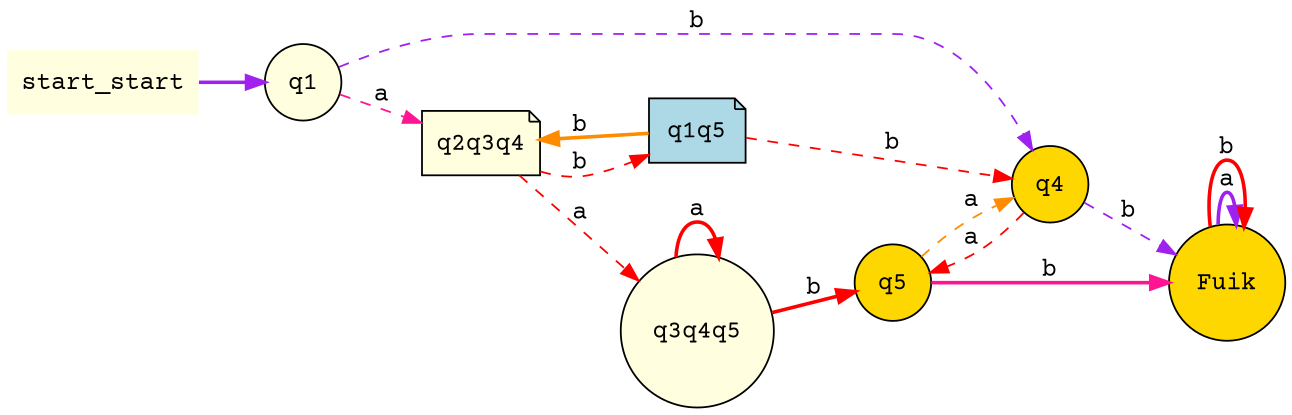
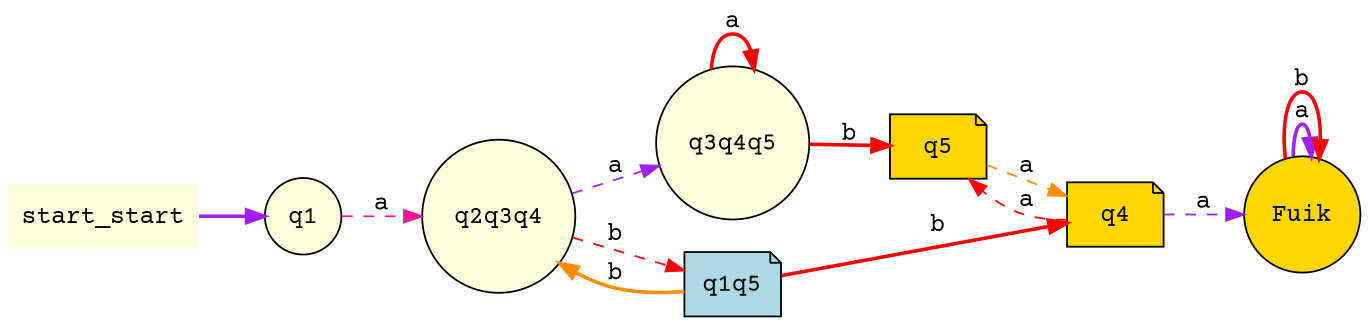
  digraph {
    fontname="Courier Prime"
    rankdir=LR
    node [fillcolor=lightyellow fontname="Courier Prime" shape=circle style=filled]
    edge [color=red fontname="Courier Prime" style=dashed]
    n1 [label=start_start shape=none]
    q1
-   q2q3q4 [shape=note]
-   q4 [fillcolor=gold]
+   q2q3q4
+   q4 [fillcolor=gold shape=note]
    n5 [label=q3q4q5]
    n6 [fillcolor=lightblue label=q1q5 shape=note]
-   n7 [fillcolor=gold label=q5]
+   n7 [fillcolor=gold label=q5 shape=note]
    Fuik [fillcolor=gold]
    n1 -> q1 [color=purple style=bold]
    q1 -> q2q3q4 [color=deeppink label=a]
-   q1 -> q4 [color=purple label=b]
-   q2q3q4 -> n5 [label=a]
+   q2q3q4 -> n5 [color=purple label=a]
    q2q3q4 -> n6 [label=b]
    q4 -> n7 [label=a]
-   q4 -> Fuik [color=purple label=b]
+   q4 -> Fuik [color=purple label=a]
    n5 -> n5 [label=a style=bold]
    n5 -> n7 [label=b style=bold]
    n6 -> q2q3q4 [color=darkorange label=b style=bold]
-   n6 -> q4 [label=b]
+   n6 -> q4 [label=b style=bold]
    n7 -> q4 [color=darkorange label=a]
-   n7 -> Fuik [color=deeppink label=b style=bold]
    Fuik -> Fuik [color=purple label=a style=bold]
    Fuik -> Fuik [label=b style=bold]
  }
